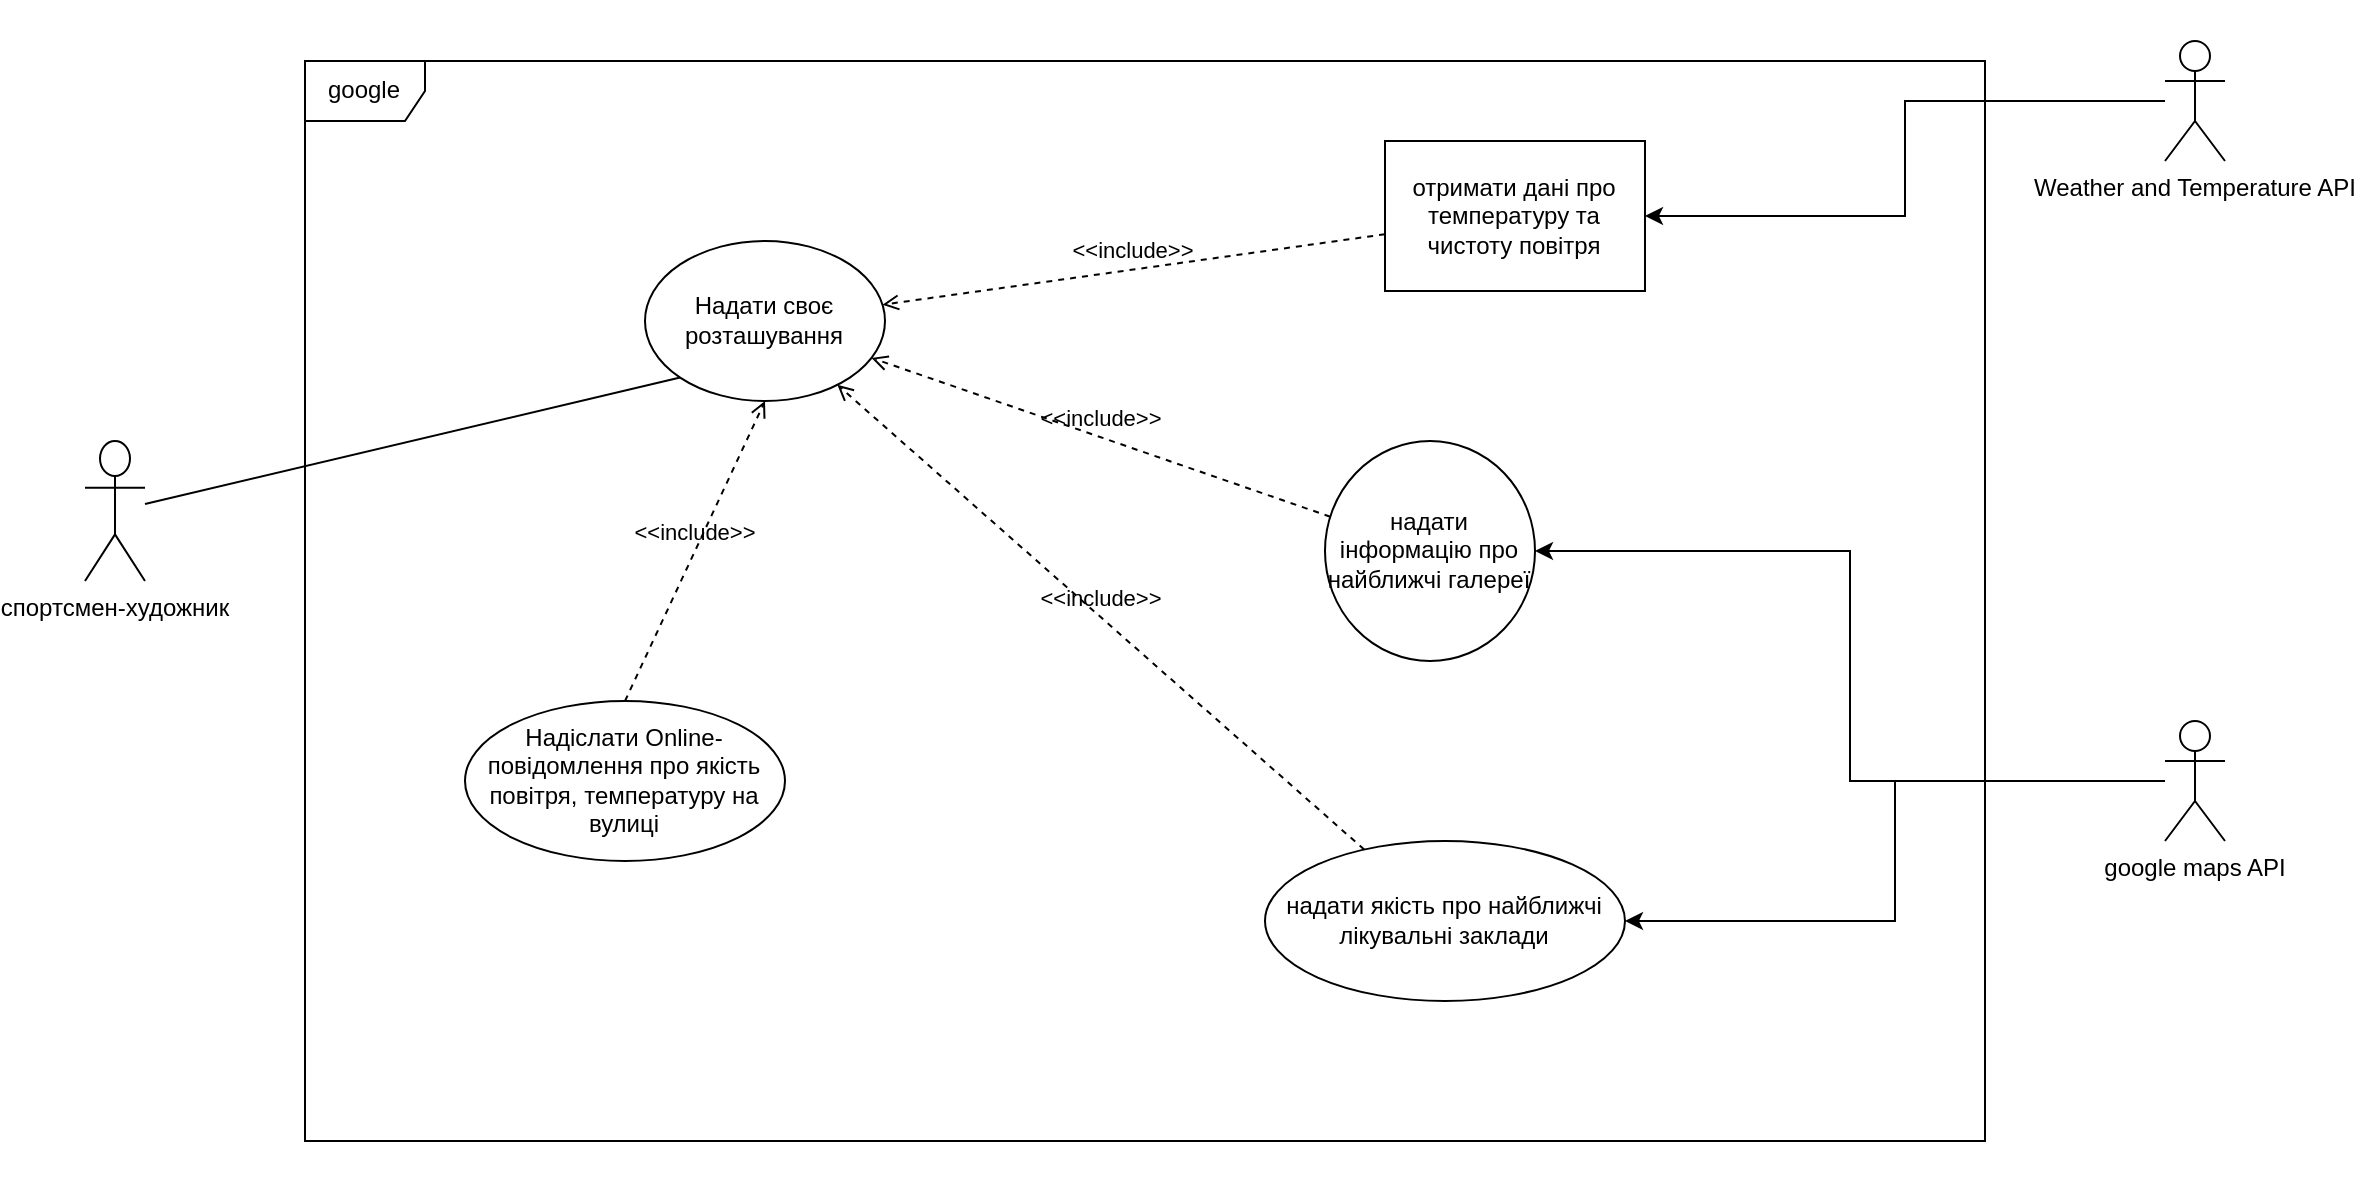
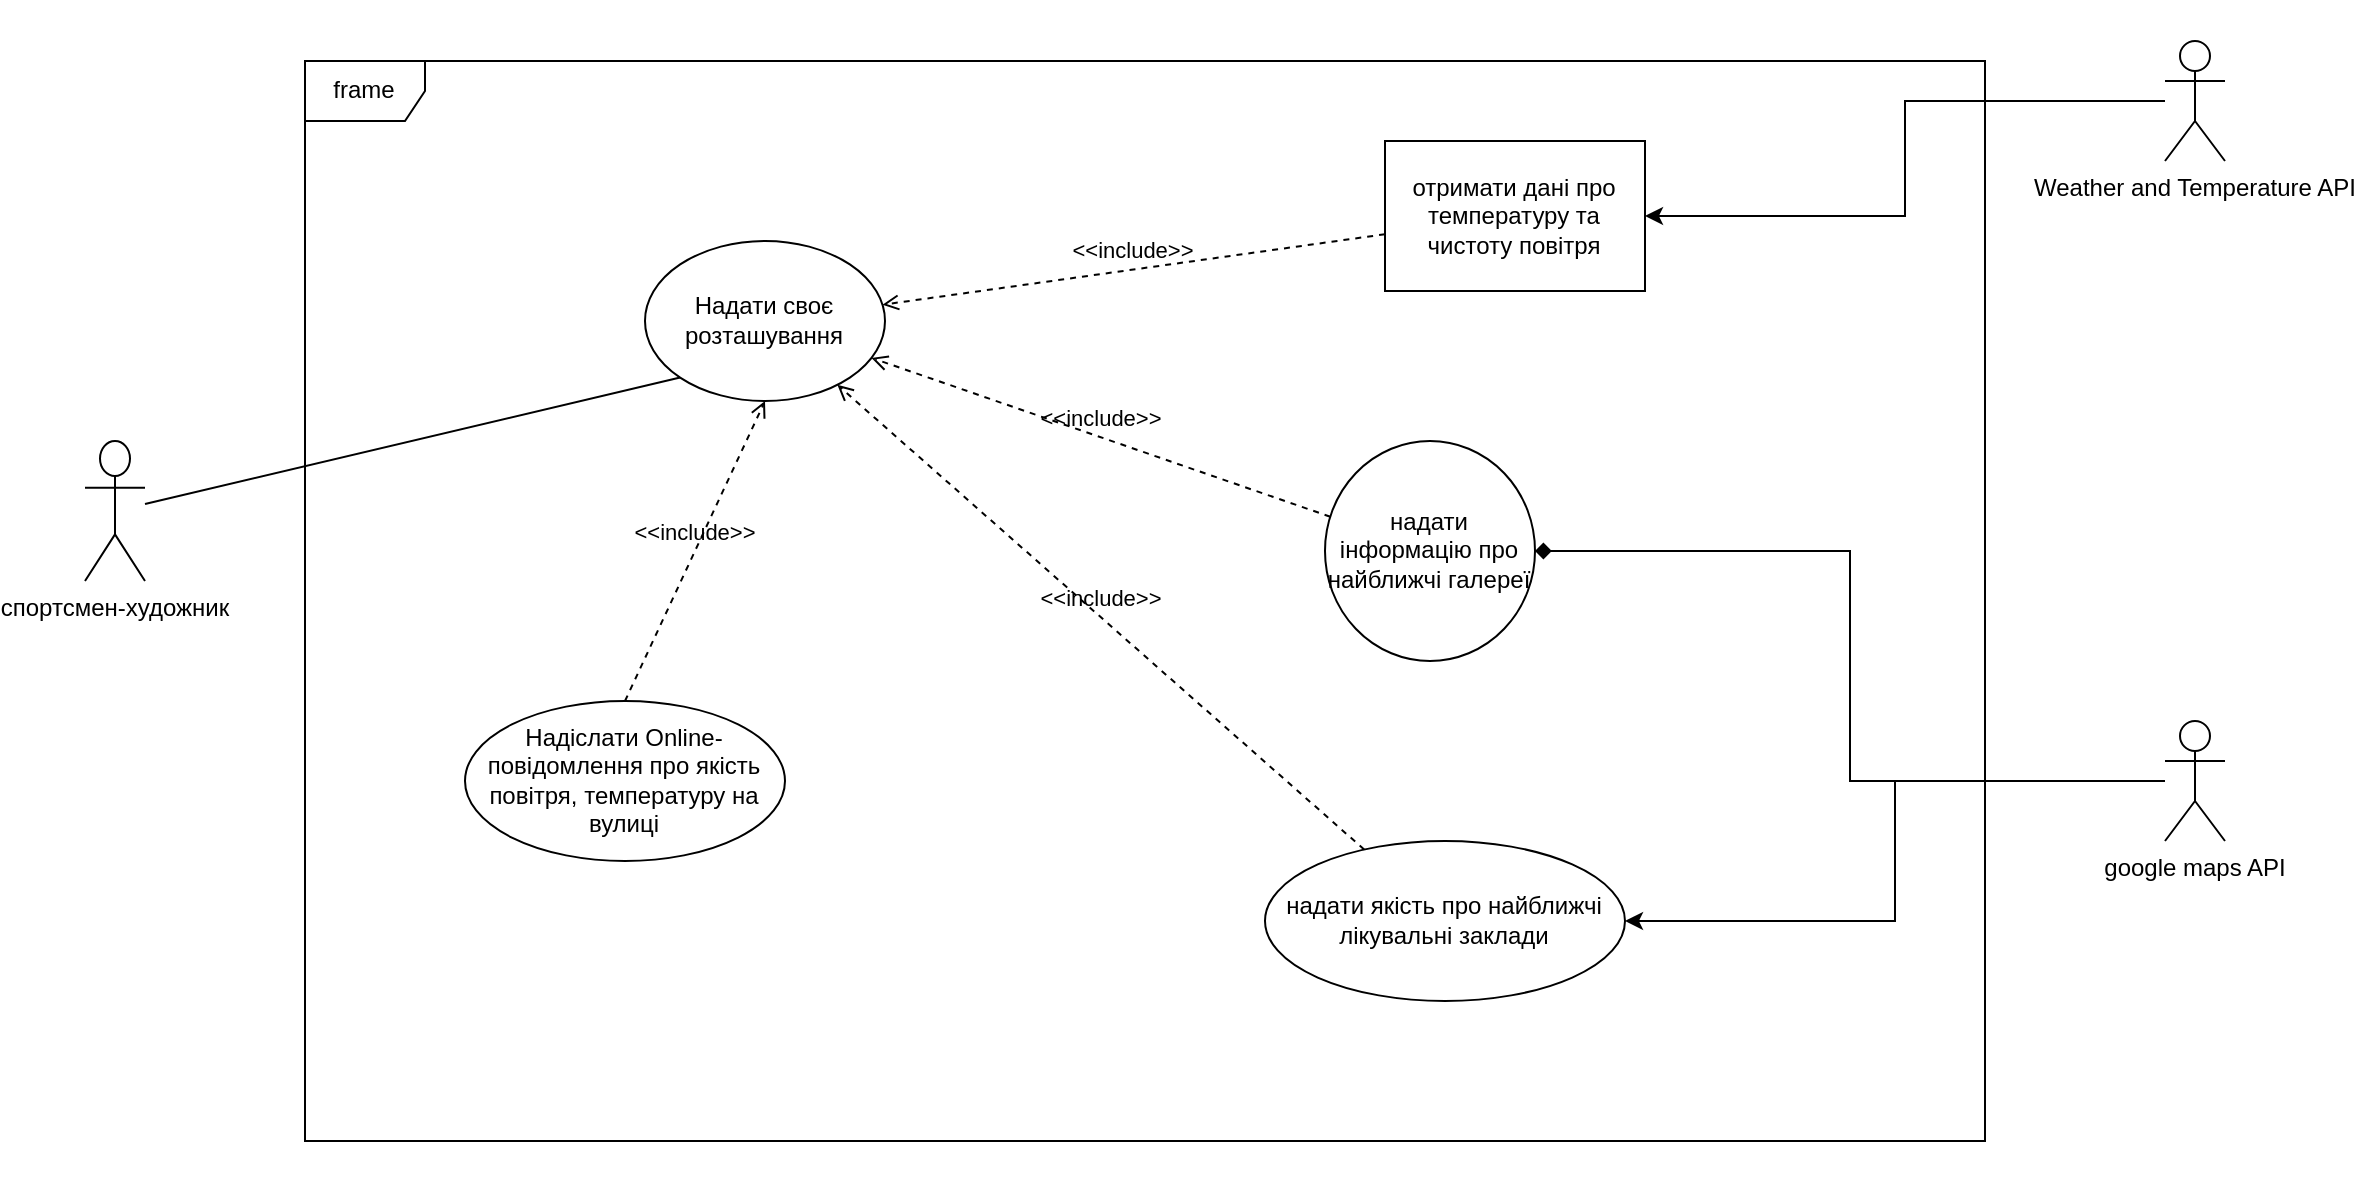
  <mxCell id="0" />
  <mxCell id="1" parent="0" />
- <mxCell id="2" value="google" style="shape=umlFrame;whiteSpace=wrap;html=1;" vertex="1" parent="1"><mxGeometry x="130" y="30" width="840" height="540" as="geometry" /></mxCell>
+ <mxCell id="2" value="frame" style="shape=umlFrame;whiteSpace=wrap;html=1;" vertex="1" parent="1"><mxGeometry x="130" y="30" width="840" height="540" as="geometry" /></mxCell>
  <mxCell id="3" value="спортсмен-художник" style="shape=umlActor;verticalLabelPosition=bottom;verticalAlign=top;html=1;outlineConnect=0;" vertex="1" parent="1"><mxGeometry x="20" y="220" width="30" height="70" as="geometry" /></mxCell>
  <mxCell id="4" value="Надати своє&lt;br&gt;розташування" style="ellipse;whiteSpace=wrap;html=1;" vertex="1" parent="1"><mxGeometry x="300" y="120" width="120" height="80" as="geometry" /></mxCell>
  <mxCell id="5" value="отримати дані про температуру та чистоту повітря" style="whiteSpace=wrap;html=1;rounded=0;" vertex="1" parent="1"><mxGeometry x="670" y="70" width="130" height="75" as="geometry" /></mxCell>
  <mxCell id="6" value="надати інформацію про найближчі галереї" style="ellipse;whiteSpace=wrap;html=1;" vertex="1" parent="1"><mxGeometry x="640" y="220" width="105" height="110" as="geometry" /></mxCell>
  <mxCell id="7" value="надати якість про найближчі лікувальні заклади" style="ellipse;whiteSpace=wrap;html=1;" vertex="1" parent="1"><mxGeometry x="610" y="420" width="180" height="80" as="geometry" /></mxCell>
  <mxCell id="8" value="" style="endArrow=none;html=1;entryX=0;entryY=1;entryDx=0;entryDy=0;" edge="1" parent="1" source="3" target="4"><mxGeometry width="50" height="50" relative="1" as="geometry"><mxPoint x="580" y="290" as="sourcePoint" /><mxPoint x="630" y="240" as="targetPoint" /></mxGeometry></mxCell>
  <mxCell id="9" value="Надіслати Online-повідомлення про якість повітря, температуру на вулиці" style="ellipse;whiteSpace=wrap;html=1;" vertex="1" parent="1"><mxGeometry x="210" y="350" width="160" height="80" as="geometry" /></mxCell>
  <mxCell id="10" value="&amp;lt;&amp;lt;include&amp;gt;&amp;gt;" style="edgeStyle=none;html=1;endArrow=open;verticalAlign=bottom;dashed=1;labelBackgroundColor=none;exitX=0.5;exitY=0;exitDx=0;exitDy=0;entryX=0.5;entryY=1;entryDx=0;entryDy=0;" edge="1" parent="1" source="9" target="4"><mxGeometry width="160" relative="1" as="geometry"><mxPoint x="520" y="310" as="sourcePoint" /><mxPoint x="680" y="310" as="targetPoint" /></mxGeometry></mxCell>
  <mxCell id="11" value="&amp;lt;&amp;lt;include&amp;gt;&amp;gt;" style="edgeStyle=none;html=1;endArrow=open;verticalAlign=bottom;dashed=1;labelBackgroundColor=none;" edge="1" parent="1" source="7" target="4"><mxGeometry width="160" relative="1" as="geometry"><mxPoint x="520" y="310" as="sourcePoint" /><mxPoint x="680" y="310" as="targetPoint" /></mxGeometry></mxCell>
  <mxCell id="12" value="&amp;lt;&amp;lt;include&amp;gt;&amp;gt;" style="edgeStyle=none;html=1;endArrow=open;verticalAlign=bottom;dashed=1;labelBackgroundColor=none;" edge="1" parent="1" source="6" target="4"><mxGeometry width="160" relative="1" as="geometry"><mxPoint x="520" y="310" as="sourcePoint" /><mxPoint x="640" y="310" as="targetPoint" /></mxGeometry></mxCell>
  <mxCell id="13" value="&amp;lt;&amp;lt;include&amp;gt;&amp;gt;" style="edgeStyle=none;html=1;endArrow=open;verticalAlign=bottom;dashed=1;labelBackgroundColor=none;" edge="1" parent="1" source="5" target="4"><mxGeometry width="160" relative="1" as="geometry"><mxPoint x="520" y="310" as="sourcePoint" /><mxPoint x="680" y="310" as="targetPoint" /></mxGeometry></mxCell>
- <mxCell id="14" style="edgeStyle=orthogonalEdgeStyle;rounded=0;orthogonalLoop=1;jettySize=auto;html=1;entryX=1;entryY=0.5;entryDx=0;entryDy=0;" edge="1" parent="1" source="16" target="6"><mxGeometry relative="1" as="geometry" /></mxCell>
+ <mxCell id="14" style="edgeStyle=orthogonalEdgeStyle;rounded=0;orthogonalLoop=1;jettySize=auto;html=1;entryX=1;entryY=0.5;entryDx=0;entryDy=0;endArrow=diamond;" edge="1" parent="1" source="16" target="6"><mxGeometry relative="1" as="geometry" /></mxCell>
  <mxCell id="15" style="edgeStyle=orthogonalEdgeStyle;rounded=0;orthogonalLoop=1;jettySize=auto;html=1;" edge="1" parent="1" source="16" target="7"><mxGeometry relative="1" as="geometry" /></mxCell>
  <mxCell id="16" value="google maps API" style="shape=umlActor;verticalLabelPosition=bottom;verticalAlign=top;html=1;outlineConnect=0;" vertex="1" parent="1"><mxGeometry x="1060" y="360" width="30" height="60" as="geometry" /></mxCell>
  <mxCell id="17" style="edgeStyle=orthogonalEdgeStyle;rounded=0;orthogonalLoop=1;jettySize=auto;html=1;" edge="1" parent="1" source="18" target="5"><mxGeometry relative="1" as="geometry" /></mxCell>
  <mxCell id="18" value="Weather and Temperature API" style="shape=umlActor;verticalLabelPosition=bottom;verticalAlign=top;html=1;outlineConnect=0;" vertex="1" parent="1"><mxGeometry x="1060" y="20" width="30" height="60" as="geometry" /></mxCell>
